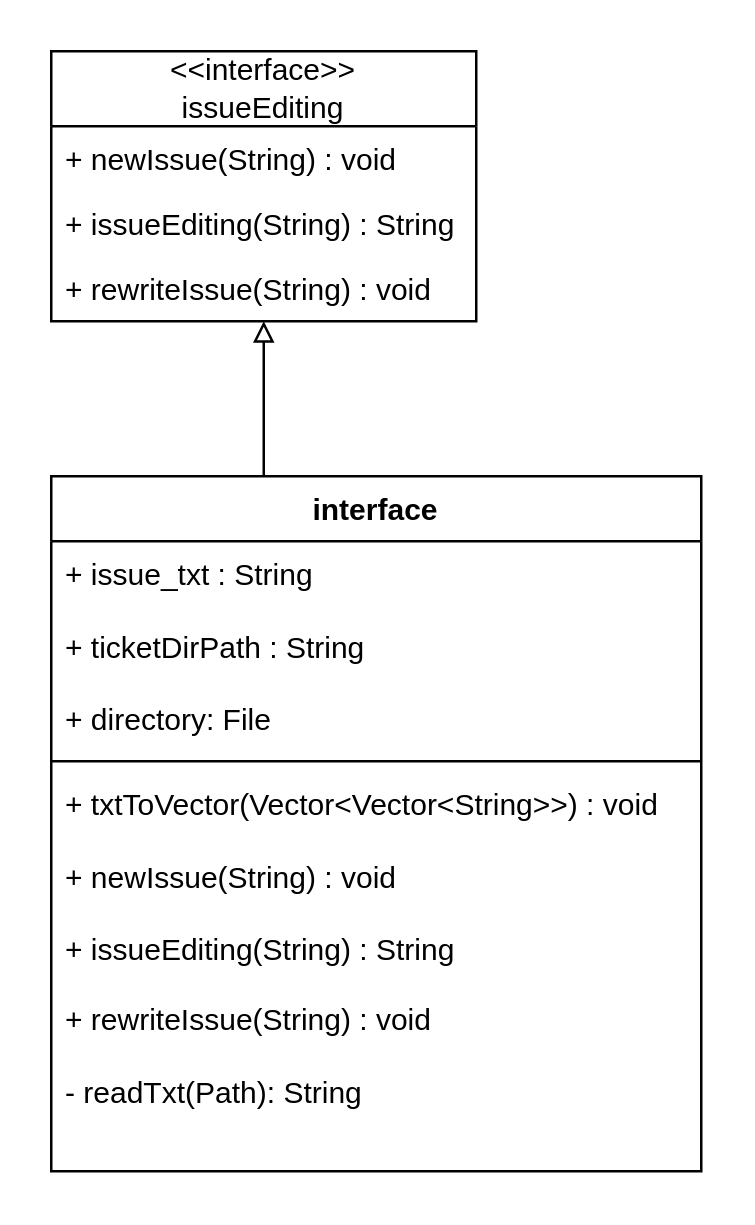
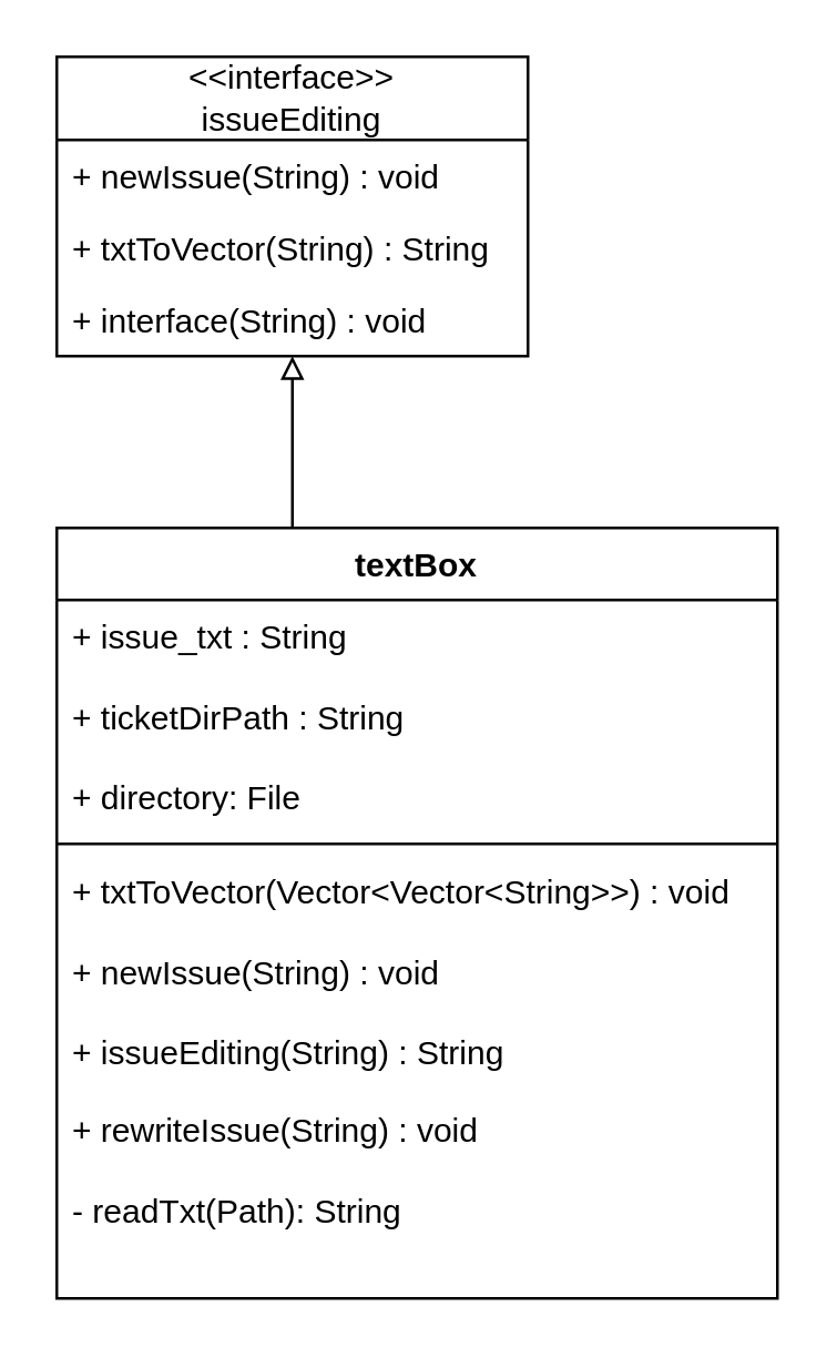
  <mxCell id="0" />
  <mxCell id="1" parent="0" />
- <mxCell id="2" value="interface" style="swimlane;fontStyle=1;align=center;verticalAlign=top;childLayout=stackLayout;horizontal=1;startSize=26;horizontalStack=0;resizeParent=1;resizeParentMax=0;resizeLast=0;collapsible=1;marginBottom=0;whiteSpace=wrap;html=1;" parent="1" vertex="1"><mxGeometry x="20" y="190" width="260" height="278" as="geometry" /></mxCell>
+ <mxCell id="2" value="textBox" style="swimlane;fontStyle=1;align=center;verticalAlign=top;childLayout=stackLayout;horizontal=1;startSize=26;horizontalStack=0;resizeParent=1;resizeParentMax=0;resizeLast=0;collapsible=1;marginBottom=0;whiteSpace=wrap;html=1;" parent="1" vertex="1"><mxGeometry x="20" y="190" width="260" height="278" as="geometry" /></mxCell>
  <mxCell id="3" value="+ issue_txt : String&lt;div&gt;&lt;br&gt;&lt;/div&gt;&lt;div&gt;+ ticketDirPath : String&lt;/div&gt;&lt;div&gt;&lt;br&gt;&lt;/div&gt;&lt;div&gt;+ directory: File&lt;/div&gt;" style="text;strokeColor=none;fillColor=none;align=left;verticalAlign=top;spacingLeft=4;spacingRight=4;overflow=hidden;rotatable=0;points=[[0,0.5],[1,0.5]];portConstraint=eastwest;whiteSpace=wrap;html=1;" parent="2" vertex="1"><mxGeometry y="26" width="260" height="84" as="geometry" /></mxCell>
  <mxCell id="4" value="" style="line;strokeWidth=1;fillColor=none;align=left;verticalAlign=middle;spacingTop=-1;spacingLeft=3;spacingRight=3;rotatable=0;labelPosition=right;points=[];portConstraint=eastwest;strokeColor=inherit;" parent="2" vertex="1"><mxGeometry y="110" width="260" height="8" as="geometry" /></mxCell>
  <mxCell id="5" value="+ txtToVector(Vector&amp;lt;Vector&amp;lt;String&amp;gt;&amp;gt;) : void&lt;div&gt;&lt;br&gt;&lt;/div&gt;&lt;div&gt;+ newIssue(String) : void&lt;/div&gt;&lt;div&gt;&lt;br&gt;&lt;/div&gt;&lt;div&gt;+ issueEditing(String) : String&lt;/div&gt;&lt;div&gt;&lt;br&gt;&lt;/div&gt;&lt;div&gt;+ rewriteIssue(String) : void&lt;/div&gt;&lt;div&gt;&lt;br&gt;&lt;/div&gt;&lt;div&gt;- readTxt(Path): String&amp;nbsp;&lt;/div&gt;" style="text;strokeColor=none;fillColor=none;align=left;verticalAlign=top;spacingLeft=4;spacingRight=4;overflow=hidden;rotatable=0;points=[[0,0.5],[1,0.5]];portConstraint=eastwest;whiteSpace=wrap;html=1;" parent="2" vertex="1"><mxGeometry y="118" width="260" height="160" as="geometry" /></mxCell>
  <mxCell id="6" value="&amp;lt;&amp;lt;interface&amp;gt;&amp;gt;&lt;div&gt;issueEditing&lt;/div&gt;" style="swimlane;fontStyle=0;childLayout=stackLayout;horizontal=1;startSize=30;fillColor=none;horizontalStack=0;resizeParent=1;resizeParentMax=0;resizeLast=0;collapsible=1;marginBottom=0;whiteSpace=wrap;html=1;" vertex="1" parent="1"><mxGeometry x="20" y="20" width="170" height="108" as="geometry" /></mxCell>
  <mxCell id="7" value="+ newIssue(String) : void" style="text;strokeColor=none;fillColor=none;align=left;verticalAlign=top;spacingLeft=4;spacingRight=4;overflow=hidden;rotatable=0;points=[[0,0.5],[1,0.5]];portConstraint=eastwest;whiteSpace=wrap;html=1;" vertex="1" parent="6"><mxGeometry y="30" width="170" height="26" as="geometry" /></mxCell>
- <mxCell id="8" value="+ issueEditing(String) : String" style="text;strokeColor=none;fillColor=none;align=left;verticalAlign=top;spacingLeft=4;spacingRight=4;overflow=hidden;rotatable=0;points=[[0,0.5],[1,0.5]];portConstraint=eastwest;whiteSpace=wrap;html=1;" vertex="1" parent="6"><mxGeometry y="56" width="170" height="26" as="geometry" /></mxCell>
- <mxCell id="9" value="+ rewriteIssue(String) : void" style="text;strokeColor=none;fillColor=none;align=left;verticalAlign=top;spacingLeft=4;spacingRight=4;overflow=hidden;rotatable=0;points=[[0,0.5],[1,0.5]];portConstraint=eastwest;whiteSpace=wrap;html=1;" vertex="1" parent="6"><mxGeometry y="82" width="170" height="26" as="geometry" /></mxCell>
+ <mxCell id="8" value="+ txtToVector(String) : String" style="text;strokeColor=none;fillColor=none;align=left;verticalAlign=top;spacingLeft=4;spacingRight=4;overflow=hidden;rotatable=0;points=[[0,0.5],[1,0.5]];portConstraint=eastwest;whiteSpace=wrap;html=1;" vertex="1" parent="6"><mxGeometry y="56" width="170" height="26" as="geometry" /></mxCell>
+ <mxCell id="9" value="+ interface(String) : void" style="text;strokeColor=none;fillColor=none;align=left;verticalAlign=top;spacingLeft=4;spacingRight=4;overflow=hidden;rotatable=0;points=[[0,0.5],[1,0.5]];portConstraint=eastwest;whiteSpace=wrap;html=1;" vertex="1" parent="6"><mxGeometry y="82" width="170" height="26" as="geometry" /></mxCell>
  <mxCell id="10" value="" style="endArrow=block;html=1;strokeWidth=1;rounded=0;exitX=0.5;exitY=0;exitDx=0;exitDy=0;endFill=0;startArrow=none;startFill=0;endSize=6;startSize=10;" edge="1" parent="1" target="9"><mxGeometry width="50" height="50" relative="1" as="geometry"><mxPoint x="105" y="190" as="sourcePoint" /><mxPoint x="15" y="330" as="targetPoint" /></mxGeometry></mxCell>
